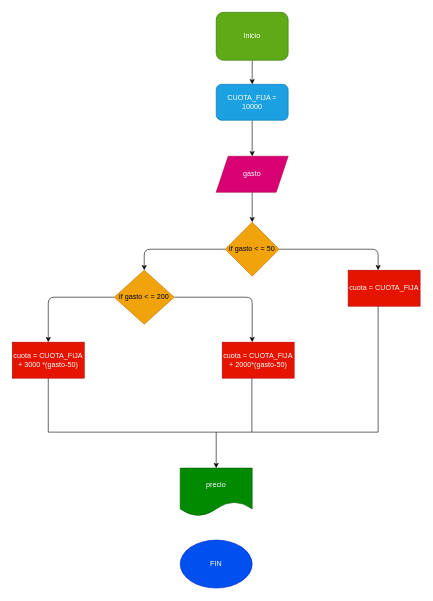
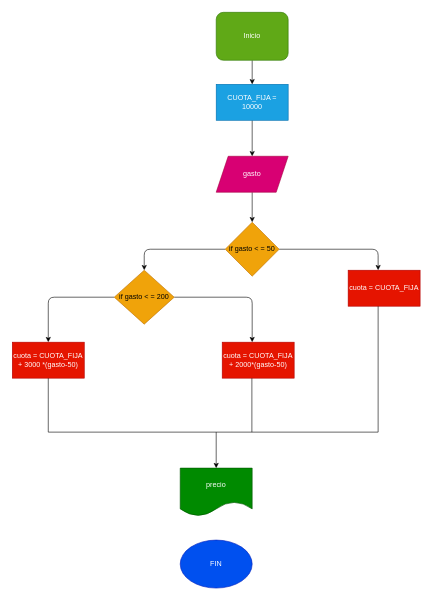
  <mxCell id="0" />
  <mxCell id="1" parent="0" />
  <mxCell id="2" value="" style="edgeStyle=none;html=1;" edge="1" parent="1" source="3" target="5"><mxGeometry relative="1" as="geometry" /></mxCell>
  <mxCell id="3" value="Inicio" style="whiteSpace=wrap;html=1;fillColor=#60a917;fontColor=#ffffff;strokeColor=#2D7600;rounded=1;" vertex="1" parent="1"><mxGeometry x="360" y="20" width="120" height="80" as="geometry" /></mxCell>
  <mxCell id="4" value="" style="edgeStyle=none;html=1;" edge="1" parent="1" source="5" target="7"><mxGeometry relative="1" as="geometry" /></mxCell>
- <mxCell id="5" value="CUOTA_FIJA = 10000" style="whiteSpace=wrap;html=1;fillColor=#1ba1e2;fontColor=#ffffff;strokeColor=#006EAF;rounded=1;" vertex="1" parent="1"><mxGeometry x="360" y="140" width="120" height="60" as="geometry" /></mxCell>
+ <mxCell id="5" value="CUOTA_FIJA = 10000" style="whiteSpace=wrap;html=1;fillColor=#1ba1e2;fontColor=#ffffff;strokeColor=#006EAF;" vertex="1" parent="1"><mxGeometry x="360" y="140" width="120" height="60" as="geometry" /></mxCell>
  <mxCell id="6" value="" style="edgeStyle=none;html=1;" edge="1" parent="1" source="7" target="10"><mxGeometry relative="1" as="geometry" /></mxCell>
  <mxCell id="7" value="gasto" style="shape=parallelogram;perimeter=parallelogramPerimeter;whiteSpace=wrap;html=1;fixedSize=1;fillColor=#d80073;fontColor=#ffffff;strokeColor=#A50040;" vertex="1" parent="1"><mxGeometry x="360" y="260" width="120" height="60" as="geometry" /></mxCell>
  <mxCell id="8" value="" style="edgeStyle=none;html=1;" edge="1" parent="1" source="10"><mxGeometry relative="1" as="geometry"><mxPoint x="630" y="450" as="targetPoint" /><Array as="points"><mxPoint x="630" y="415" /></Array></mxGeometry></mxCell>
  <mxCell id="9" value="" style="edgeStyle=none;html=1;" edge="1" parent="1" source="10" target="14"><mxGeometry relative="1" as="geometry"><mxPoint x="240" y="440" as="targetPoint" /><Array as="points"><mxPoint x="240" y="415" /></Array></mxGeometry></mxCell>
  <mxCell id="10" value="if gasto &amp;lt; = 50" style="rhombus;whiteSpace=wrap;html=1;fillColor=#f0a30a;fontColor=#000000;strokeColor=#BD7000;" vertex="1" parent="1"><mxGeometry x="375" y="370" width="90" height="90" as="geometry" /></mxCell>
  <mxCell id="11" value="cuota = CUOTA_FIJA" style="whiteSpace=wrap;html=1;fillColor=#e51400;fontColor=#ffffff;strokeColor=#B20000;" vertex="1" parent="1"><mxGeometry x="580" y="450" width="120" height="60" as="geometry" /></mxCell>
  <mxCell id="12" value="" style="edgeStyle=none;html=1;" edge="1" parent="1" source="14"><mxGeometry relative="1" as="geometry"><mxPoint x="420" y="570" as="targetPoint" /><Array as="points"><mxPoint x="420" y="495" /><mxPoint x="420" y="560" /></Array></mxGeometry></mxCell>
  <mxCell id="13" value="" style="edgeStyle=none;html=1;" edge="1" parent="1" source="14" target="16"><mxGeometry relative="1" as="geometry"><Array as="points"><mxPoint x="80" y="495" /></Array></mxGeometry></mxCell>
  <mxCell id="14" value="if gasto &amp;lt; = 200" style="rhombus;whiteSpace=wrap;html=1;fillColor=#f0a30a;fontColor=#000000;strokeColor=#BD7000;" vertex="1" parent="1"><mxGeometry x="190" y="450" width="100" height="90" as="geometry" /></mxCell>
  <mxCell id="15" value="cuota = CUOTA_FIJA + 2000*(gasto-50)" style="whiteSpace=wrap;html=1;fillColor=#e51400;fontColor=#ffffff;strokeColor=#B20000;" vertex="1" parent="1"><mxGeometry x="370" y="570" width="120" height="60" as="geometry" /></mxCell>
  <mxCell id="16" value="cuota = CUOTA_FIJA + 3000 *(gasto-50)" style="whiteSpace=wrap;html=1;fillColor=#e51400;fontColor=#ffffff;strokeColor=#B20000;" vertex="1" parent="1"><mxGeometry x="20" y="570" width="120" height="60" as="geometry" /></mxCell>
  <mxCell id="17" value="" style="endArrow=none;html=1;entryX=0.5;entryY=1;entryDx=0;entryDy=0;" edge="1" parent="1" target="16"><mxGeometry width="50" height="50" relative="1" as="geometry"><mxPoint x="80" y="720" as="sourcePoint" /><mxPoint x="110" y="670" as="targetPoint" /></mxGeometry></mxCell>
  <mxCell id="18" value="" style="endArrow=none;html=1;entryX=0.5;entryY=1;entryDx=0;entryDy=0;" edge="1" parent="1"><mxGeometry width="50" height="50" relative="1" as="geometry"><mxPoint x="419.5" y="720" as="sourcePoint" /><mxPoint x="419.5" y="630" as="targetPoint" /></mxGeometry></mxCell>
  <mxCell id="19" value="" style="endArrow=none;html=1;entryX=0.5;entryY=1;entryDx=0;entryDy=0;" edge="1" parent="1"><mxGeometry width="50" height="50" relative="1" as="geometry"><mxPoint x="630" y="720" as="sourcePoint" /><mxPoint x="630" y="510" as="targetPoint" /></mxGeometry></mxCell>
  <mxCell id="20" value="" style="endArrow=none;html=1;" edge="1" parent="1"><mxGeometry width="50" height="50" relative="1" as="geometry"><mxPoint x="80" y="720" as="sourcePoint" /><mxPoint x="630" y="720" as="targetPoint" /></mxGeometry></mxCell>
  <mxCell id="21" value="" style="endArrow=classic;html=1;" edge="1" parent="1"><mxGeometry width="50" height="50" relative="1" as="geometry"><mxPoint x="360" y="720" as="sourcePoint" /><mxPoint x="360" y="780" as="targetPoint" /></mxGeometry></mxCell>
  <mxCell id="22" value="FIN" style="ellipse;whiteSpace=wrap;html=1;fillColor=#0050ef;fontColor=#ffffff;strokeColor=#001DBC;" vertex="1" parent="1"><mxGeometry x="300" y="900" width="120" height="80" as="geometry" /></mxCell>
  <mxCell id="23" value="precio" style="shape=document;whiteSpace=wrap;html=1;boundedLbl=1;fillColor=#008a00;fontColor=#ffffff;strokeColor=#005700;" vertex="1" parent="1"><mxGeometry x="300" y="780" width="120" height="80" as="geometry" /></mxCell>
